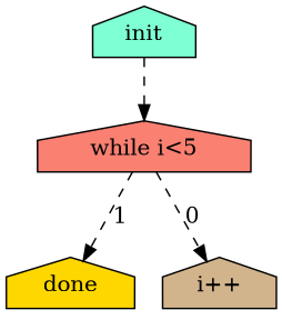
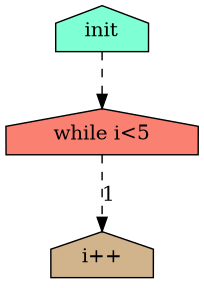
  digraph {
    rankdir=TB
    node [shape=house style=filled]
    edge [style=dashed]
    n1 [fillcolor=aquamarine label=init]
    n2 [color=black fillcolor=salmon label="while i<5"]
-   n3 [fillcolor=gold label=done]
    n4 [fillcolor=tan label="i++"]
    n1 -> n2
-   n2 -> n3 [label=1]
-   n2 -> n4 [label=0]
+   n2 -> n4 [label=1]
  }
